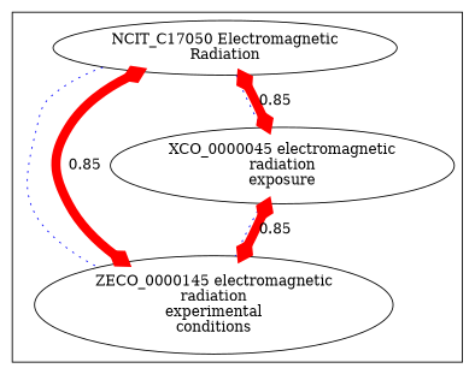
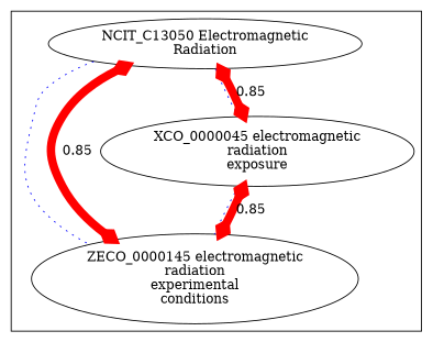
  digraph {
    fontname="DejaVu Serif"
    node [fontname="DejaVu Serif"]
    edge [arrowhead=none color=blue penwidth=1 style=dotted fontname="DejaVu Serif"]
    n1 [label="ZECO_0000145 electromagnetic\nradiation\nexperimental\nconditions"]
-   n2 [label="NCIT_C17050 Electromagnetic\nRadiation"]
+   n2 [label="NCIT_C13050 Electromagnetic\nRadiation"]
    n3 [label="XCO_0000045 electromagnetic\nradiation\nexposure"]
    subgraph cluster_1 {
      n1
      n2
      n3
    }
    n2 -> n1
    n2 -> n1 [arrowhead=ediamond arrowtail=ediamond color=red dir=both label=0.85 penwidth=9 style=solid]
    n2 -> n3
    n2 -> n3 [arrowhead=ediamond arrowtail=ediamond color=red dir=both label=0.85 penwidth=9 style=solid]
    n3 -> n1
    n3 -> n1 [arrowhead=ediamond arrowtail=ediamond color=red dir=both label=0.85 penwidth=9 style=solid]
  }
